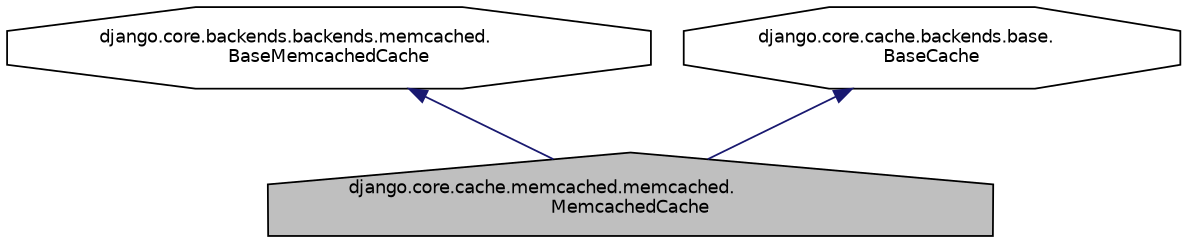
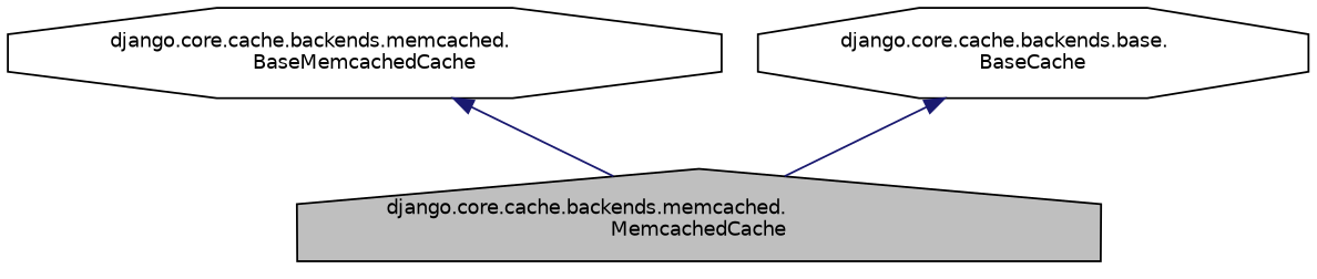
  digraph {
    node [color=black fillcolor=white fontname=Helvetica fontsize=10 shape=octagon style=filled]
    edge [color=midnightblue dir=back fontname=Helvetica fontsize=10 labelfontname=Helvetica labelfontsize=10 style=solid]
-   n1 [fillcolor=grey75 fontcolor=black height=0.2 label="django.core.cache.memcached.memcached.\lMemcachedCache" shape=house width=0.4]
-   n2 [height=0.2 label="django.core.backends.backends.memcached.\lBaseMemcachedCache" width=0.4]
+   n1 [fillcolor=grey75 fontcolor=black height=0.2 label="django.core.cache.backends.memcached.\lMemcachedCache" shape=house width=0.4]
+   n2 [height=0.2 label="django.core.cache.backends.memcached.\lBaseMemcachedCache" width=0.4]
    n3 [height=0.2 label="django.core.cache.backends.base.\lBaseCache" width=0.4]
    n2 -> n1
    n3 -> n1
  }
